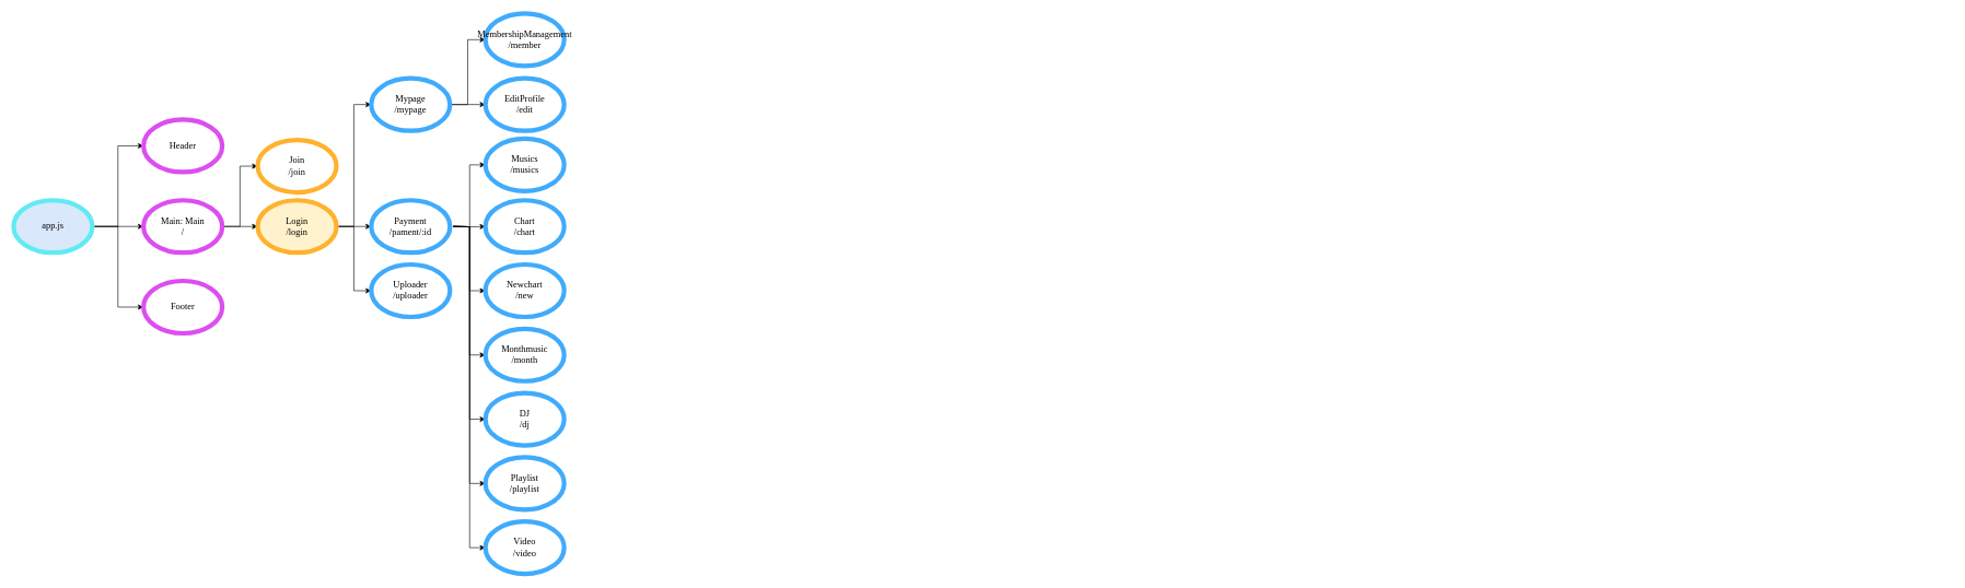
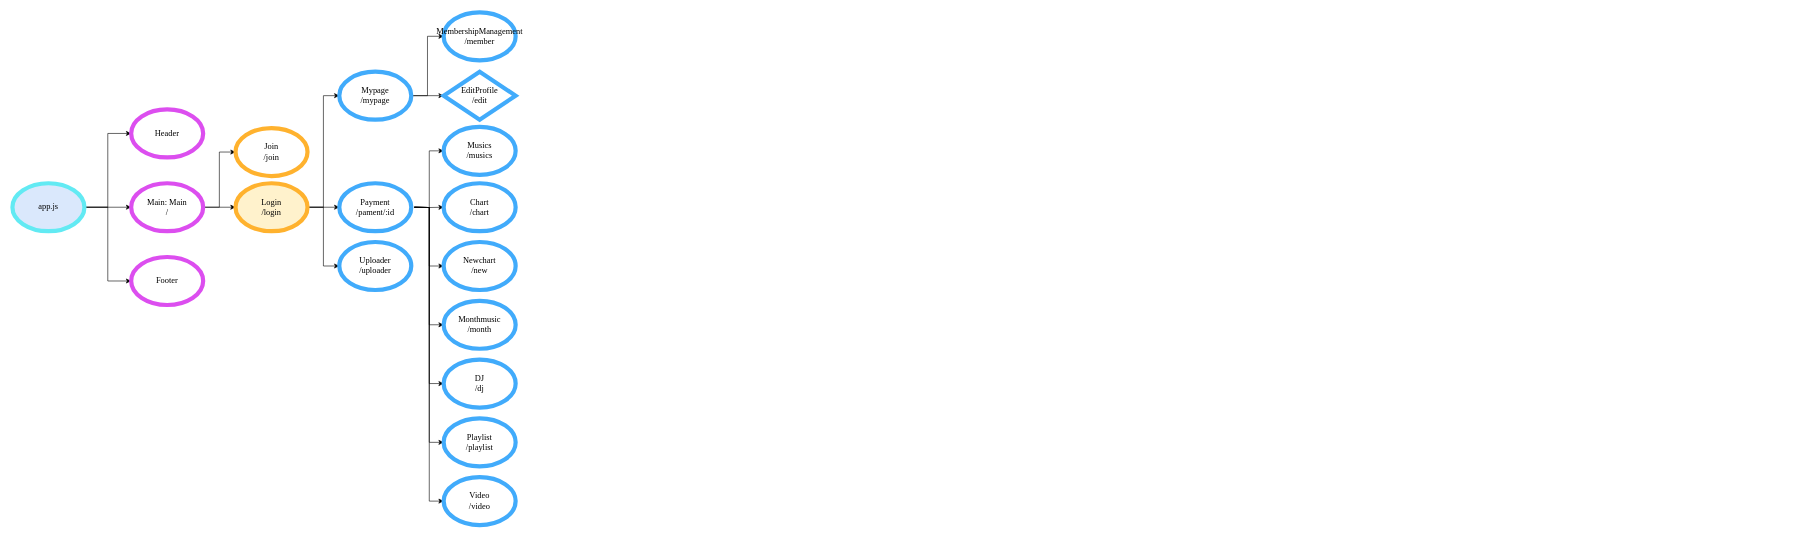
  <mxCell id="0" />
  <mxCell id="1" parent="0" />
  <mxCell id="2" value="" style="edgeStyle=orthogonalEdgeStyle;rounded=0;orthogonalLoop=1;jettySize=auto;html=1;verticalAlign=top;" parent="1" edge="1"><mxGeometry relative="1" as="geometry"><mxPoint x="2972" y="56" as="sourcePoint" /></mxGeometry></mxCell>
  <mxCell id="3" value="" style="edgeStyle=orthogonalEdgeStyle;rounded=0;orthogonalLoop=1;jettySize=auto;html=1;fontStyle=0;fontSize=14;" parent="1" source="6" target="11" edge="1"><mxGeometry relative="1" as="geometry" /></mxCell>
  <mxCell id="4" style="edgeStyle=orthogonalEdgeStyle;rounded=0;orthogonalLoop=1;jettySize=auto;html=1;exitX=1;exitY=0.5;exitDx=0;exitDy=0;entryX=0;entryY=0.5;entryDx=0;entryDy=0;fontStyle=0;fontSize=14;" parent="1" source="6" target="7" edge="1"><mxGeometry relative="1" as="geometry" /></mxCell>
  <mxCell id="5" style="edgeStyle=orthogonalEdgeStyle;rounded=0;orthogonalLoop=1;jettySize=auto;html=1;exitX=1;exitY=0.5;exitDx=0;exitDy=0;entryX=0;entryY=0.5;entryDx=0;entryDy=0;fontStyle=0;fontSize=14;" parent="1" source="6" target="8" edge="1"><mxGeometry relative="1" as="geometry" /></mxCell>
  <mxCell id="6" value="app.js" style="ellipse;whiteSpace=wrap;html=1;strokeWidth=7;strokeColor=#62eaf3;fontSize=14;fontStyle=0;fontFamily=Lucida Console;fillColor=#dae8fc;" parent="1" vertex="1"><mxGeometry x="20" y="305" width="120" height="80" as="geometry" /></mxCell>
  <mxCell id="7" value="Header" style="ellipse;whiteSpace=wrap;html=1;strokeWidth=7;strokeColor=#dc4eef;fontSize=14;fontStyle=0;fontFamily=Lucida Console;" parent="1" vertex="1"><mxGeometry x="218" y="182" width="120" height="80" as="geometry" /></mxCell>
  <mxCell id="8" value="Footer" style="ellipse;whiteSpace=wrap;html=1;strokeWidth=7;strokeColor=#dc4eef;fontSize=14;fontStyle=0;fontFamily=Lucida Console;" parent="1" vertex="1"><mxGeometry x="218" y="428" width="120" height="80" as="geometry" /></mxCell>
  <mxCell id="9" style="edgeStyle=orthogonalEdgeStyle;rounded=0;orthogonalLoop=1;jettySize=auto;html=1;entryX=0;entryY=0.5;entryDx=0;entryDy=0;fontStyle=0;fontSize=14;" parent="1" source="11" target="22" edge="1"><mxGeometry relative="1" as="geometry" /></mxCell>
  <mxCell id="10" style="edgeStyle=orthogonalEdgeStyle;rounded=0;orthogonalLoop=1;jettySize=auto;html=1;exitX=1;exitY=0.5;exitDx=0;exitDy=0;entryX=0;entryY=0.5;entryDx=0;entryDy=0;fontStyle=0;fontSize=14;" parent="1" source="11" target="23" edge="1"><mxGeometry relative="1" as="geometry" /></mxCell>
  <mxCell id="11" value="Main: Main&lt;br style=&quot;font-size: 14px;&quot;&gt;/" style="ellipse;whiteSpace=wrap;html=1;strokeWidth=7;strokeColor=#dc4eef;fontSize=14;fontStyle=0;fontFamily=Lucida Console;" parent="1" vertex="1"><mxGeometry x="218" y="305" width="120" height="80" as="geometry" /></mxCell>
  <mxCell id="12" style="edgeStyle=orthogonalEdgeStyle;rounded=0;orthogonalLoop=1;jettySize=auto;html=1;entryX=0;entryY=0.5;entryDx=0;entryDy=0;fontStyle=0;fontSize=14;" parent="1" source="22" target="26" edge="1"><mxGeometry relative="1" as="geometry" /></mxCell>
  <mxCell id="13" style="edgeStyle=orthogonalEdgeStyle;rounded=0;orthogonalLoop=1;jettySize=auto;html=1;exitX=1;exitY=0.5;exitDx=0;exitDy=0;entryX=0;entryY=0.5;entryDx=0;entryDy=0;fontStyle=0;fontSize=14;" parent="1" target="27" edge="1"><mxGeometry relative="1" as="geometry"><mxPoint x="690" y="345" as="sourcePoint" /></mxGeometry></mxCell>
  <mxCell id="14" style="edgeStyle=orthogonalEdgeStyle;rounded=0;orthogonalLoop=1;jettySize=auto;html=1;exitX=1;exitY=0.5;exitDx=0;exitDy=0;entryX=0;entryY=0.5;entryDx=0;entryDy=0;" edge="1" parent="1" target="28"><mxGeometry relative="1" as="geometry"><mxPoint x="690" y="345" as="sourcePoint" /></mxGeometry></mxCell>
  <mxCell id="15" style="edgeStyle=orthogonalEdgeStyle;rounded=0;orthogonalLoop=1;jettySize=auto;html=1;exitX=1;exitY=0.5;exitDx=0;exitDy=0;entryX=0;entryY=0.5;entryDx=0;entryDy=0;" edge="1" parent="1" target="29"><mxGeometry relative="1" as="geometry"><mxPoint x="690" y="345" as="sourcePoint" /></mxGeometry></mxCell>
  <mxCell id="16" style="edgeStyle=orthogonalEdgeStyle;rounded=0;orthogonalLoop=1;jettySize=auto;html=1;exitX=1;exitY=0.5;exitDx=0;exitDy=0;entryX=0;entryY=0.5;entryDx=0;entryDy=0;" edge="1" parent="1" target="30"><mxGeometry relative="1" as="geometry"><mxPoint x="690" y="345" as="sourcePoint" /></mxGeometry></mxCell>
  <mxCell id="17" style="edgeStyle=orthogonalEdgeStyle;rounded=0;orthogonalLoop=1;jettySize=auto;html=1;exitX=1;exitY=0.5;exitDx=0;exitDy=0;entryX=0;entryY=0.5;entryDx=0;entryDy=0;" edge="1" parent="1" target="31"><mxGeometry relative="1" as="geometry"><mxPoint x="690" y="345" as="sourcePoint" /></mxGeometry></mxCell>
  <mxCell id="18" style="edgeStyle=orthogonalEdgeStyle;rounded=0;orthogonalLoop=1;jettySize=auto;html=1;exitX=1;exitY=0.5;exitDx=0;exitDy=0;entryX=0;entryY=0.5;entryDx=0;entryDy=0;" edge="1" parent="1" target="32"><mxGeometry relative="1" as="geometry"><mxPoint x="690" y="345" as="sourcePoint" /></mxGeometry></mxCell>
  <mxCell id="19" style="edgeStyle=orthogonalEdgeStyle;rounded=0;orthogonalLoop=1;jettySize=auto;html=1;exitX=1;exitY=0.5;exitDx=0;exitDy=0;entryX=0;entryY=0.5;entryDx=0;entryDy=0;" edge="1" parent="1" target="33"><mxGeometry relative="1" as="geometry"><mxPoint x="690" y="345" as="sourcePoint" /></mxGeometry></mxCell>
  <mxCell id="20" style="edgeStyle=orthogonalEdgeStyle;rounded=0;orthogonalLoop=1;jettySize=auto;html=1;entryX=0;entryY=0.5;entryDx=0;entryDy=0;" edge="1" parent="1" source="22" target="37"><mxGeometry relative="1" as="geometry" /></mxCell>
  <mxCell id="21" style="edgeStyle=orthogonalEdgeStyle;rounded=0;orthogonalLoop=1;jettySize=auto;html=1;exitX=1;exitY=0.5;exitDx=0;exitDy=0;entryX=0;entryY=0.5;entryDx=0;entryDy=0;" edge="1" parent="1" source="22" target="36"><mxGeometry relative="1" as="geometry" /></mxCell>
  <mxCell id="22" value="Login&lt;br style=&quot;font-size: 14px;&quot;&gt;/login" style="ellipse;whiteSpace=wrap;html=1;strokeWidth=7;strokeColor=#ffb22e;fontSize=14;fontStyle=0;fontFamily=Lucida Console;fillColor=#fff2cc;" parent="1" vertex="1"><mxGeometry x="392" y="305" width="120" height="80" as="geometry" /></mxCell>
  <mxCell id="23" value="Join&lt;br style=&quot;font-size: 14px;&quot;&gt;/join" style="ellipse;whiteSpace=wrap;html=1;strokeWidth=7;strokeColor=#ffb22e;fontSize=14;fontStyle=0;fontFamily=Lucida Console;" parent="1" vertex="1"><mxGeometry x="392" y="213" width="120" height="80" as="geometry" /></mxCell>
  <mxCell id="24" value="" style="edgeStyle=orthogonalEdgeStyle;rounded=0;orthogonalLoop=1;jettySize=auto;html=1;" edge="1" parent="1" source="26" target="34"><mxGeometry relative="1" as="geometry" /></mxCell>
  <mxCell id="25" style="edgeStyle=orthogonalEdgeStyle;rounded=0;orthogonalLoop=1;jettySize=auto;html=1;exitX=1;exitY=0.5;exitDx=0;exitDy=0;entryX=0;entryY=0.5;entryDx=0;entryDy=0;" edge="1" parent="1" source="26" target="35"><mxGeometry relative="1" as="geometry" /></mxCell>
  <mxCell id="26" value="Mypage&lt;br style=&quot;font-size: 14px;&quot;&gt;/mypage" style="ellipse;whiteSpace=wrap;html=1;strokeWidth=7;strokeColor=#41abfb;fontSize=14;fontStyle=0;fontFamily=Lucida Console;" parent="1" vertex="1"><mxGeometry x="565" y="119" width="120" height="80" as="geometry" /></mxCell>
  <mxCell id="27" value="Chart&lt;br style=&quot;font-size: 14px;&quot;&gt;/chart" style="ellipse;whiteSpace=wrap;html=1;strokeWidth=7;strokeColor=#41abfb;fontSize=14;fontStyle=0;fontFamily=Lucida Console;" parent="1" vertex="1"><mxGeometry x="739" y="305" width="120" height="80" as="geometry" /></mxCell>
  <mxCell id="28" value="Musics&lt;br&gt;/musics" style="ellipse;whiteSpace=wrap;html=1;strokeWidth=7;strokeColor=#41abfb;fontSize=14;fontStyle=0;fontFamily=Lucida Console;" vertex="1" parent="1"><mxGeometry x="739" y="211" width="120" height="80" as="geometry" /></mxCell>
  <mxCell id="29" value="Newchart&lt;br style=&quot;font-size: 14px;&quot;&gt;/new" style="ellipse;whiteSpace=wrap;html=1;strokeWidth=7;strokeColor=#41abfb;fontSize=14;fontStyle=0;fontFamily=Lucida Console;" vertex="1" parent="1"><mxGeometry x="739" y="403" width="120" height="80" as="geometry" /></mxCell>
  <mxCell id="30" value="Monthmusic&lt;br&gt;/month" style="ellipse;whiteSpace=wrap;html=1;strokeWidth=7;strokeColor=#41abfb;fontSize=14;fontStyle=0;fontFamily=Lucida Console;" vertex="1" parent="1"><mxGeometry x="739" y="501" width="120" height="80" as="geometry" /></mxCell>
  <mxCell id="31" value="DJ&lt;br&gt;/dj" style="ellipse;whiteSpace=wrap;html=1;strokeWidth=7;strokeColor=#41abfb;fontSize=14;fontStyle=0;fontFamily=Lucida Console;" vertex="1" parent="1"><mxGeometry x="739" y="599" width="120" height="80" as="geometry" /></mxCell>
  <mxCell id="32" value="Playlist&lt;br&gt;/playlist" style="ellipse;whiteSpace=wrap;html=1;strokeWidth=7;strokeColor=#41abfb;fontSize=14;fontStyle=0;fontFamily=Lucida Console;" vertex="1" parent="1"><mxGeometry x="739" y="697" width="120" height="80" as="geometry" /></mxCell>
  <mxCell id="33" value="Video&lt;br&gt;/video" style="ellipse;whiteSpace=wrap;html=1;strokeWidth=7;strokeColor=#41abfb;fontSize=14;fontStyle=0;fontFamily=Lucida Console;" vertex="1" parent="1"><mxGeometry x="739" y="795" width="120" height="80" as="geometry" /></mxCell>
- <mxCell id="34" value="EditProfile&lt;br&gt;/edit&lt;br&gt;" style="ellipse;whiteSpace=wrap;html=1;strokeWidth=7;strokeColor=#41abfb;fontSize=14;fontStyle=0;fontFamily=Lucida Console;" vertex="1" parent="1"><mxGeometry x="739" y="119" width="120" height="80" as="geometry" /></mxCell>
+ <mxCell id="34" value="EditProfile&lt;br&gt;/edit&lt;br&gt;" style="rhombus;whiteSpace=wrap;html=1;strokeWidth=7;strokeColor=#41abfb;fontSize=14;fontStyle=0;fontFamily=Lucida Console;" vertex="1" parent="1"><mxGeometry x="739" y="119" width="120" height="80" as="geometry" /></mxCell>
  <mxCell id="35" value="MembershipManagement&lt;br&gt;/member" style="ellipse;whiteSpace=wrap;html=1;strokeWidth=7;strokeColor=#41abfb;fontSize=14;fontStyle=0;fontFamily=Lucida Console;" vertex="1" parent="1"><mxGeometry x="739" y="20" width="120" height="80" as="geometry" /></mxCell>
  <mxCell id="36" value="Uploader&lt;br&gt;/uploader" style="ellipse;whiteSpace=wrap;html=1;strokeWidth=7;strokeColor=#41abfb;fontSize=14;fontStyle=0;fontFamily=Lucida Console;" vertex="1" parent="1"><mxGeometry x="565" y="403" width="120" height="80" as="geometry" /></mxCell>
  <mxCell id="37" value="Payment&lt;br&gt;/pament/:id" style="ellipse;whiteSpace=wrap;html=1;strokeWidth=7;strokeColor=#41abfb;fontSize=14;fontStyle=0;fontFamily=Lucida Console;" vertex="1" parent="1"><mxGeometry x="565" y="305" width="120" height="80" as="geometry" /></mxCell>
